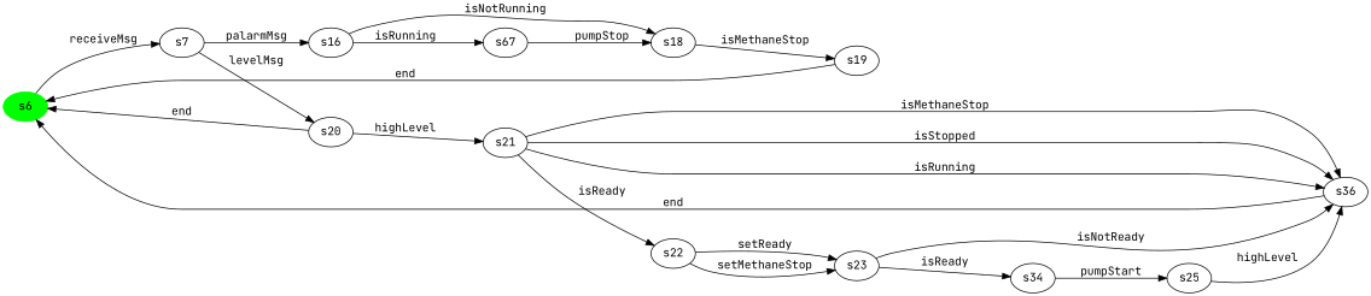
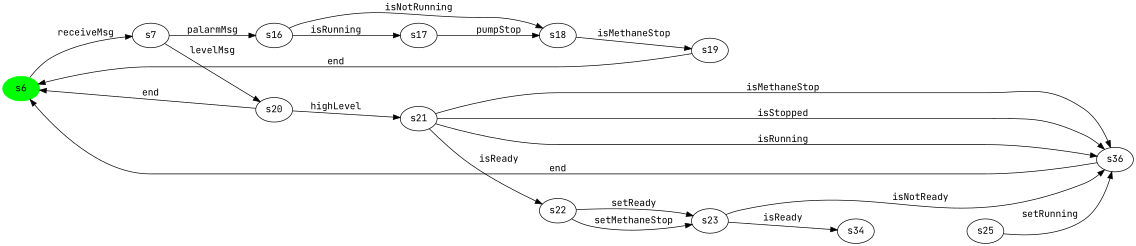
  digraph {
    fontname="JetBrains Mono"
    rankdir=LR
    node [fontname="JetBrains Mono"]
    edge [fontname="JetBrains Mono"]
    n1 [color=green label=s6 style=filled]
    n2 [label=s7]
    n3 [label=s16]
    n4 [label=s20]
-   n5 [label=s67]
+   n5 [label=s17]
    n6 [label=s18]
    n7 [label=s21]
    n8 [label=s19]
    n9 [label=s22]
    n10 [label=s36]
    n11 [label=s23]
    n12 [label=s34]
    n13 [label=s25]
    n1 -> n2 [label=" receiveMsg "]
    n2 -> n3 [label=" palarmMsg "]
    n2 -> n4 [label=" levelMsg "]
    n3 -> n5 [label=" isRunning "]
    n3 -> n6 [label=" isNotRunning "]
    n4 -> n1 [label=" end "]
    n4 -> n7 [label=" highLevel "]
    n5 -> n6 [label=" pumpStop "]
    n6 -> n8 [label=" isMethaneStop "]
    n7 -> n9 [label=" isReady "]
    n7 -> n10 [label=" isMethaneStop "]
    n7 -> n10 [label=" isStopped "]
    n7 -> n10 [label=" isRunning "]
    n8 -> n1 [label=" end "]
    n9 -> n11 [label=" setReady "]
    n9 -> n11 [label=" setMethaneStop "]
    n10 -> n1 [label=" end "]
    n11 -> n10 [label=" isNotReady "]
    n11 -> n12 [label=" isReady "]
-   n12 -> n13 [label=" pumpStart "]
-   n13 -> n10 [label=" highLevel "]
+   n13 -> n10 [label=" setRunning "]
  }
